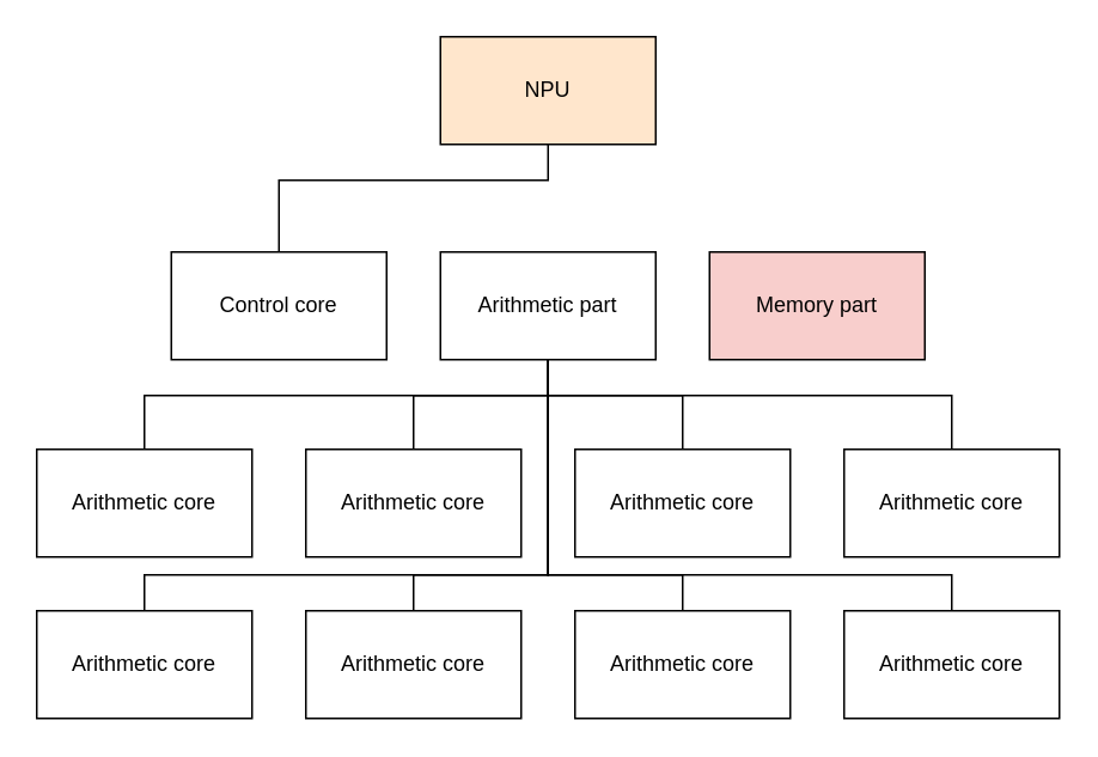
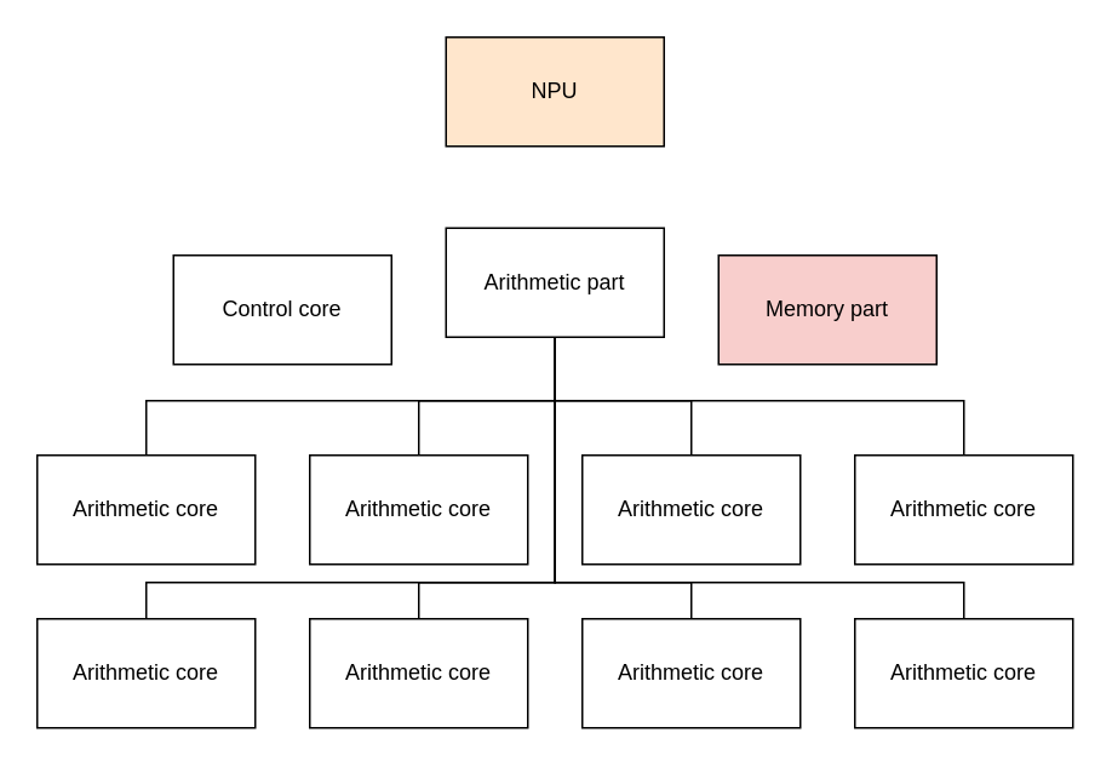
  <mxCell id="0" />
  <mxCell id="1" parent="0" />
- <mxCell id="2" style="edgeStyle=orthogonalEdgeStyle;rounded=0;orthogonalLoop=1;jettySize=auto;html=1;entryX=0.5;entryY=0;entryDx=0;entryDy=0;endArrow=none;endFill=0;" edge="1" parent="1" source="3" target="13"><mxGeometry relative="1" as="geometry"><Array as="points"><mxPoint x="305" y="100" /><mxPoint x="155" y="100" /></Array></mxGeometry></mxCell>
  <mxCell id="3" value="NPU" style="rounded=0;whiteSpace=wrap;html=1;fillColor=#ffe6cc;" vertex="1" parent="1"><mxGeometry x="245" y="20" width="120" height="60" as="geometry" /></mxCell>
  <mxCell id="4" style="edgeStyle=orthogonalEdgeStyle;rounded=0;orthogonalLoop=1;jettySize=auto;html=1;entryX=0.5;entryY=0;entryDx=0;entryDy=0;endArrow=none;endFill=0;" edge="1" parent="1" source="12" target="16"><mxGeometry relative="1" as="geometry"><Array as="points"><mxPoint x="305" y="220" /><mxPoint x="80" y="220" /></Array></mxGeometry></mxCell>
  <mxCell id="5" style="edgeStyle=orthogonalEdgeStyle;rounded=0;orthogonalLoop=1;jettySize=auto;html=1;entryX=0.5;entryY=0;entryDx=0;entryDy=0;endArrow=none;endFill=0;" edge="1" parent="1" source="12" target="15"><mxGeometry relative="1" as="geometry"><Array as="points"><mxPoint x="305" y="220" /><mxPoint x="230" y="220" /></Array></mxGeometry></mxCell>
  <mxCell id="6" style="edgeStyle=orthogonalEdgeStyle;rounded=0;orthogonalLoop=1;jettySize=auto;html=1;endArrow=none;endFill=0;" edge="1" parent="1" source="12" target="17"><mxGeometry relative="1" as="geometry"><Array as="points"><mxPoint x="305" y="220" /><mxPoint x="380" y="220" /></Array></mxGeometry></mxCell>
  <mxCell id="7" style="edgeStyle=orthogonalEdgeStyle;rounded=0;orthogonalLoop=1;jettySize=auto;html=1;endArrow=none;endFill=0;" edge="1" parent="1" source="12" target="18"><mxGeometry relative="1" as="geometry"><Array as="points"><mxPoint x="305" y="220" /><mxPoint x="530" y="220" /></Array></mxGeometry></mxCell>
  <mxCell id="8" style="edgeStyle=orthogonalEdgeStyle;rounded=0;orthogonalLoop=1;jettySize=auto;html=1;entryX=0.5;entryY=0;entryDx=0;entryDy=0;endArrow=none;endFill=0;" edge="1" parent="1" source="12" target="20"><mxGeometry relative="1" as="geometry"><Array as="points"><mxPoint x="305" y="320" /><mxPoint x="80" y="320" /></Array></mxGeometry></mxCell>
  <mxCell id="9" style="edgeStyle=orthogonalEdgeStyle;rounded=0;orthogonalLoop=1;jettySize=auto;html=1;entryX=0.5;entryY=0;entryDx=0;entryDy=0;endArrow=none;endFill=0;" edge="1" parent="1" source="12" target="19"><mxGeometry relative="1" as="geometry"><Array as="points"><mxPoint x="305" y="320" /><mxPoint x="230" y="320" /></Array></mxGeometry></mxCell>
  <mxCell id="10" style="edgeStyle=orthogonalEdgeStyle;rounded=0;orthogonalLoop=1;jettySize=auto;html=1;endArrow=none;endFill=0;" edge="1" parent="1" source="12" target="21"><mxGeometry relative="1" as="geometry"><Array as="points"><mxPoint x="305" y="320" /><mxPoint x="380" y="320" /></Array></mxGeometry></mxCell>
  <mxCell id="11" style="edgeStyle=orthogonalEdgeStyle;rounded=0;orthogonalLoop=1;jettySize=auto;html=1;endArrow=none;endFill=0;" edge="1" parent="1" source="12" target="22"><mxGeometry relative="1" as="geometry"><Array as="points"><mxPoint x="305" y="320" /><mxPoint x="530" y="320" /></Array></mxGeometry></mxCell>
- <mxCell id="12" value="Arithmetic part" style="rounded=0;whiteSpace=wrap;html=1;" vertex="1" parent="1"><mxGeometry x="245" y="140" width="120" height="60" as="geometry" /></mxCell>
+ <mxCell id="12" value="Arithmetic part" style="rounded=0;whiteSpace=wrap;html=1;" vertex="1" parent="1"><mxGeometry x="245" y="125" width="120" height="60" as="geometry" /></mxCell>
  <mxCell id="13" value="Control core" style="rounded=0;whiteSpace=wrap;html=1;" vertex="1" parent="1"><mxGeometry x="95" y="140" width="120" height="60" as="geometry" /></mxCell>
  <mxCell id="14" value="Memory part" style="rounded=0;whiteSpace=wrap;html=1;fillColor=#f8cecc;" vertex="1" parent="1"><mxGeometry x="395" y="140" width="120" height="60" as="geometry" /></mxCell>
  <mxCell id="15" value="Arithmetic core" style="rounded=0;whiteSpace=wrap;html=1;" vertex="1" parent="1"><mxGeometry x="170" y="250" width="120" height="60" as="geometry" /></mxCell>
  <mxCell id="16" value="Arithmetic core" style="rounded=0;whiteSpace=wrap;html=1;" vertex="1" parent="1"><mxGeometry x="20" y="250" width="120" height="60" as="geometry" /></mxCell>
  <mxCell id="17" value="Arithmetic core" style="rounded=0;whiteSpace=wrap;html=1;" vertex="1" parent="1"><mxGeometry x="320" y="250" width="120" height="60" as="geometry" /></mxCell>
  <mxCell id="18" value="Arithmetic core" style="rounded=0;whiteSpace=wrap;html=1;" vertex="1" parent="1"><mxGeometry x="470" y="250" width="120" height="60" as="geometry" /></mxCell>
  <mxCell id="19" value="Arithmetic core" style="rounded=0;whiteSpace=wrap;html=1;" vertex="1" parent="1"><mxGeometry x="170" y="340" width="120" height="60" as="geometry" /></mxCell>
  <mxCell id="20" value="Arithmetic core" style="rounded=0;whiteSpace=wrap;html=1;" vertex="1" parent="1"><mxGeometry x="20" y="340" width="120" height="60" as="geometry" /></mxCell>
  <mxCell id="21" value="Arithmetic core" style="rounded=0;whiteSpace=wrap;html=1;" vertex="1" parent="1"><mxGeometry x="320" y="340" width="120" height="60" as="geometry" /></mxCell>
  <mxCell id="22" value="Arithmetic core" style="rounded=0;whiteSpace=wrap;html=1;" vertex="1" parent="1"><mxGeometry x="470" y="340" width="120" height="60" as="geometry" /></mxCell>
